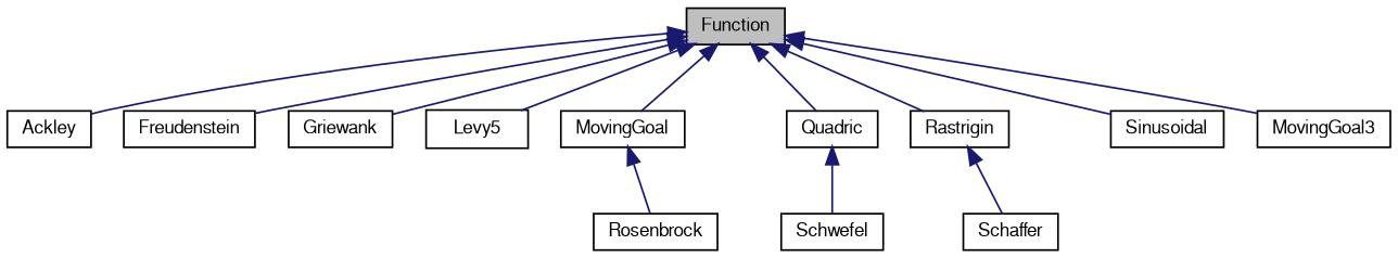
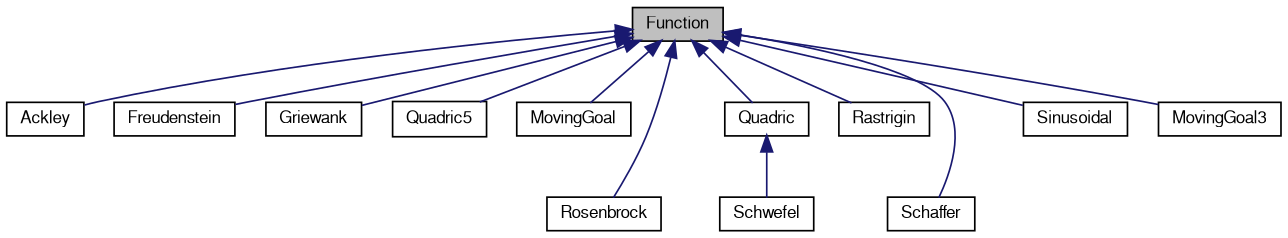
  digraph {
    rankdir=TB
    node [color=black fontname=FreeSans fontsize=10 shape=record]
    edge [color=midnightblue dir=back fontname=FreeSans fontsize=10 labelfontname=FreeSans labelfontsize=10 style=solid]
    n1 [fillcolor=grey75 fontcolor=black height=0.2 label=Function style=filled width=0.4]
    n2 [height=0.2 label=Ackley width=0.4]
    n3 [height=0.2 label=Freudenstein width=0.4]
    n4 [height=0.2 label=Griewank width=0.4]
-   n5 [height=0.2 label=Levy5 width=0.4]
+   n5 [height=0.2 label=Quadric5 width=0.4]
    n6 [height=0.2 label=MovingGoal width=0.4]
    n7 [height=0.2 label=Quadric width=0.4]
    n8 [height=0.2 label=Rastrigin width=0.4]
    n9 [height=0.2 label=Rosenbrock width=0.4]
    n10 [height=0.2 label=Schaffer width=0.4]
    n11 [height=0.2 label=Sinusoidal width=0.4]
    n12 [height=0.2 label=MovingGoal3 width=0.4]
    n13 [height=0.2 label=Schwefel width=0.4]
    n1 -> n2
    n1 -> n3
    n1 -> n4
    n1 -> n5
    n1 -> n6
    n1 -> n7
    n1 -> n8
-   n6 -> n9
-   n8 -> n10
+   n1 -> n9
+   n1 -> n10
    n1 -> n11
    n1 -> n12
    n7 -> n13
  }
